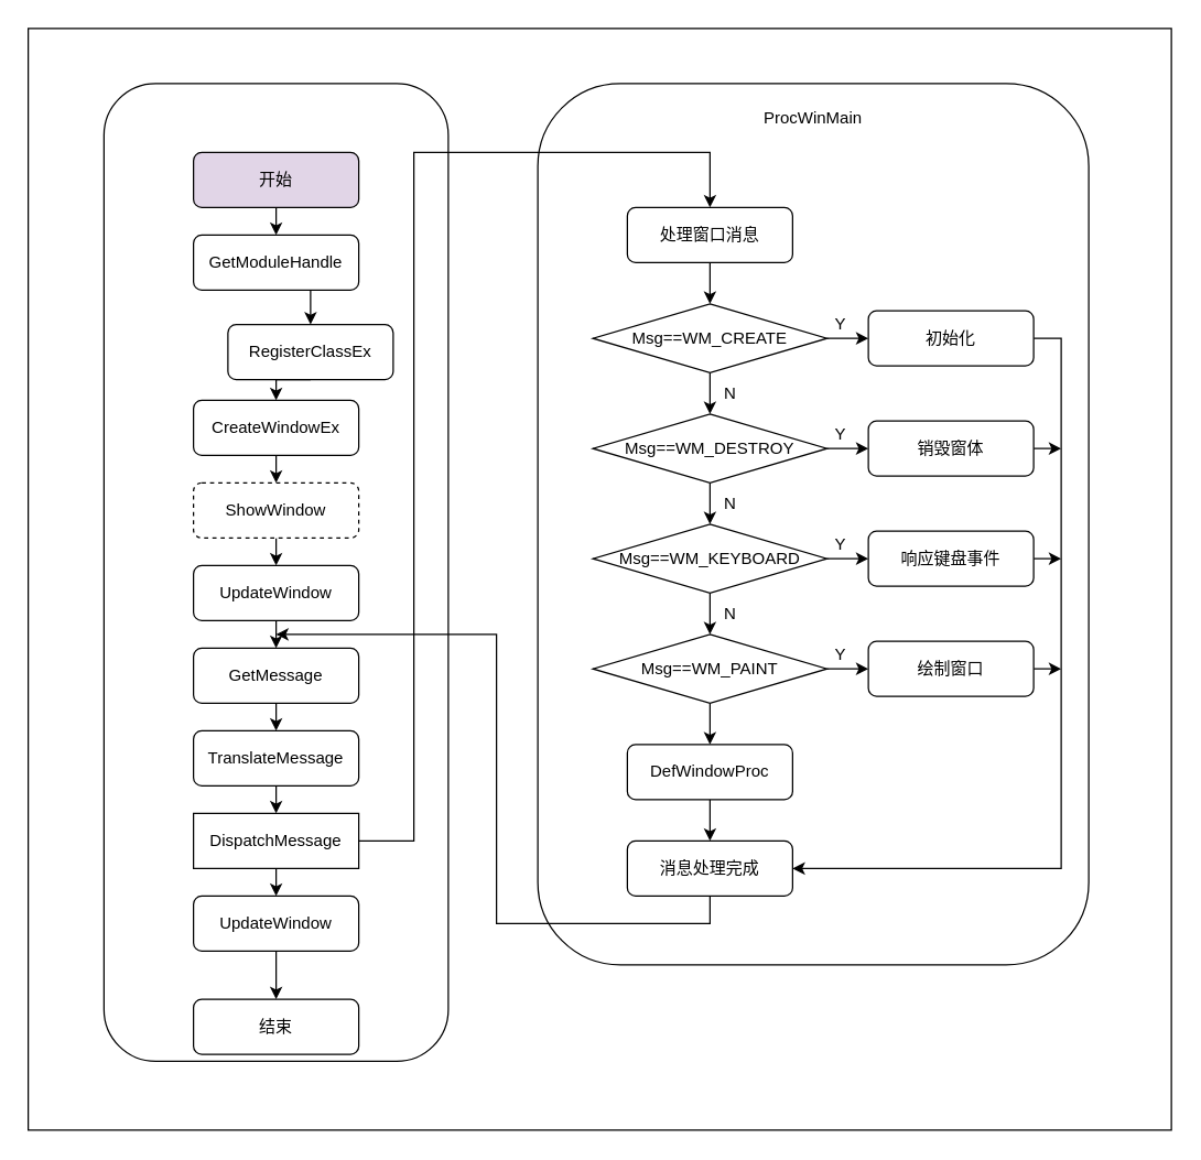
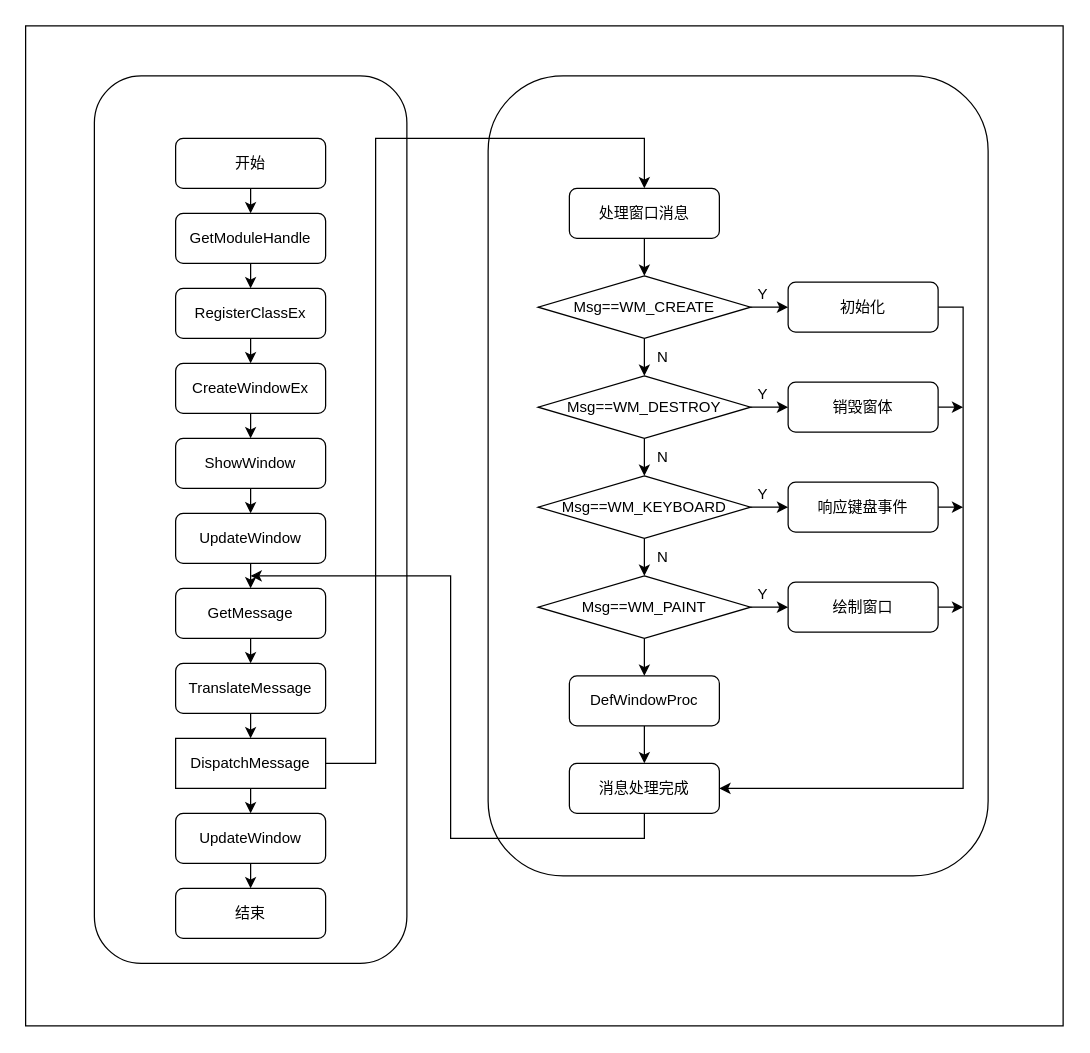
  <mxCell id="0" />
  <mxCell id="1" parent="0" />
  <mxCell id="2" value="" style="rounded=0;whiteSpace=wrap;html=1;" vertex="1" parent="1"><mxGeometry x="20" y="20" width="830" height="800" as="geometry" /></mxCell>
  <mxCell id="3" value="" style="rounded=1;whiteSpace=wrap;html=1;" vertex="1" parent="1"><mxGeometry x="390" y="60" width="400" height="640" as="geometry" /></mxCell>
  <mxCell id="4" value="" style="rounded=1;whiteSpace=wrap;html=1;" vertex="1" parent="1"><mxGeometry x="75" y="60" width="250" height="710" as="geometry" /></mxCell>
  <mxCell id="5" style="edgeStyle=orthogonalEdgeStyle;rounded=0;orthogonalLoop=1;jettySize=auto;html=1;exitX=0.5;exitY=1;exitDx=0;exitDy=0;entryX=0.5;entryY=0;entryDx=0;entryDy=0;" edge="1" parent="1" source="6" target="8"><mxGeometry relative="1" as="geometry" /></mxCell>
- <mxCell id="6" value="开始" style="rounded=1;whiteSpace=wrap;html=1;fillColor=#e1d5e7;" vertex="1" parent="1"><mxGeometry x="140" y="110" width="120" height="40" as="geometry" /></mxCell>
+ <mxCell id="6" value="开始" style="rounded=1;whiteSpace=wrap;html=1;" vertex="1" parent="1"><mxGeometry x="140" y="110" width="120" height="40" as="geometry" /></mxCell>
  <mxCell id="7" style="edgeStyle=orthogonalEdgeStyle;rounded=0;orthogonalLoop=1;jettySize=auto;html=1;exitX=0.5;exitY=1;exitDx=0;exitDy=0;entryX=0.5;entryY=0;entryDx=0;entryDy=0;" edge="1" parent="1" source="8" target="10"><mxGeometry relative="1" as="geometry" /></mxCell>
  <mxCell id="8" value="GetModuleHandle" style="rounded=1;whiteSpace=wrap;html=1;" vertex="1" parent="1"><mxGeometry x="140" y="170" width="120" height="40" as="geometry" /></mxCell>
  <mxCell id="9" style="edgeStyle=orthogonalEdgeStyle;rounded=0;orthogonalLoop=1;jettySize=auto;html=1;exitX=0.5;exitY=1;exitDx=0;exitDy=0;entryX=0.5;entryY=0;entryDx=0;entryDy=0;" edge="1" parent="1" source="10" target="12"><mxGeometry relative="1" as="geometry" /></mxCell>
- <mxCell id="10" value="RegisterClassEx" style="rounded=1;whiteSpace=wrap;html=1;" vertex="1" parent="1"><mxGeometry x="165" y="235" width="120" height="40" as="geometry" /></mxCell>
+ <mxCell id="10" value="RegisterClassEx" style="rounded=1;whiteSpace=wrap;html=1;" vertex="1" parent="1"><mxGeometry x="140" y="230" width="120" height="40" as="geometry" /></mxCell>
  <mxCell id="11" style="edgeStyle=orthogonalEdgeStyle;rounded=0;orthogonalLoop=1;jettySize=auto;html=1;exitX=0.5;exitY=1;exitDx=0;exitDy=0;entryX=0.5;entryY=0;entryDx=0;entryDy=0;" edge="1" parent="1" source="12" target="14"><mxGeometry relative="1" as="geometry" /></mxCell>
  <mxCell id="12" value="CreateWindowEx" style="rounded=1;whiteSpace=wrap;html=1;" vertex="1" parent="1"><mxGeometry x="140" y="290" width="120" height="40" as="geometry" /></mxCell>
  <mxCell id="13" style="edgeStyle=orthogonalEdgeStyle;rounded=0;orthogonalLoop=1;jettySize=auto;html=1;exitX=0.5;exitY=1;exitDx=0;exitDy=0;entryX=0.5;entryY=0;entryDx=0;entryDy=0;" edge="1" parent="1" source="14" target="16"><mxGeometry relative="1" as="geometry" /></mxCell>
- <mxCell id="14" value="ShowWindow" style="rounded=1;whiteSpace=wrap;html=1;dashed=1;" vertex="1" parent="1"><mxGeometry x="140" y="350" width="120" height="40" as="geometry" /></mxCell>
+ <mxCell id="14" value="ShowWindow" style="rounded=1;whiteSpace=wrap;html=1;" vertex="1" parent="1"><mxGeometry x="140" y="350" width="120" height="40" as="geometry" /></mxCell>
  <mxCell id="15" style="edgeStyle=orthogonalEdgeStyle;rounded=0;orthogonalLoop=1;jettySize=auto;html=1;exitX=0.5;exitY=1;exitDx=0;exitDy=0;entryX=0.5;entryY=0;entryDx=0;entryDy=0;" edge="1" parent="1" source="16" target="18"><mxGeometry relative="1" as="geometry" /></mxCell>
  <mxCell id="16" value="UpdateWindow" style="rounded=1;whiteSpace=wrap;html=1;" vertex="1" parent="1"><mxGeometry x="140" y="410" width="120" height="40" as="geometry" /></mxCell>
  <mxCell id="17" style="edgeStyle=orthogonalEdgeStyle;rounded=0;orthogonalLoop=1;jettySize=auto;html=1;exitX=0.5;exitY=1;exitDx=0;exitDy=0;entryX=0.5;entryY=0;entryDx=0;entryDy=0;" edge="1" parent="1" source="18" target="20"><mxGeometry relative="1" as="geometry" /></mxCell>
  <mxCell id="18" value="GetMessage" style="rounded=1;whiteSpace=wrap;html=1;" vertex="1" parent="1"><mxGeometry x="140" y="470" width="120" height="40" as="geometry" /></mxCell>
  <mxCell id="19" style="edgeStyle=orthogonalEdgeStyle;rounded=0;orthogonalLoop=1;jettySize=auto;html=1;exitX=0.5;exitY=1;exitDx=0;exitDy=0;entryX=0.5;entryY=0;entryDx=0;entryDy=0;" edge="1" parent="1" source="20" target="23"><mxGeometry relative="1" as="geometry" /></mxCell>
  <mxCell id="20" value="TranslateMessage" style="rounded=1;whiteSpace=wrap;html=1;" vertex="1" parent="1"><mxGeometry x="140" y="530" width="120" height="40" as="geometry" /></mxCell>
  <mxCell id="21" style="edgeStyle=orthogonalEdgeStyle;rounded=0;orthogonalLoop=1;jettySize=auto;html=1;exitX=0.5;exitY=1;exitDx=0;exitDy=0;entryX=0.5;entryY=0;entryDx=0;entryDy=0;" edge="1" parent="1" source="23" target="24"><mxGeometry relative="1" as="geometry" /></mxCell>
  <mxCell id="22" style="edgeStyle=orthogonalEdgeStyle;rounded=0;orthogonalLoop=1;jettySize=auto;html=1;exitX=1;exitY=0.5;exitDx=0;exitDy=0;entryX=0.5;entryY=0;entryDx=0;entryDy=0;" edge="1" parent="1" source="23" target="60"><mxGeometry relative="1" as="geometry"><mxPoint x="515" y="170" as="targetPoint" /><Array as="points"><mxPoint x="300" y="610" /><mxPoint x="300" y="110" /><mxPoint x="515" y="110" /></Array></mxGeometry></mxCell>
  <mxCell id="23" value="DispatchMessage" style="whiteSpace=wrap;html=1;rounded=0;" vertex="1" parent="1"><mxGeometry x="140" y="590" width="120" height="40" as="geometry" /></mxCell>
  <mxCell id="24" value="UpdateWindow" style="rounded=1;whiteSpace=wrap;html=1;" vertex="1" parent="1"><mxGeometry x="140" y="650" width="120" height="40" as="geometry" /></mxCell>
- <mxCell id="25" value="ProcWinMain" style="text;html=1;strokeColor=none;fillColor=none;align=center;verticalAlign=middle;whiteSpace=wrap;rounded=0;" vertex="1" parent="1"><mxGeometry x="560" y="70" width="60" height="30" as="geometry" /></mxCell>
  <mxCell id="26" style="edgeStyle=orthogonalEdgeStyle;rounded=0;orthogonalLoop=1;jettySize=auto;html=1;exitX=1;exitY=0.5;exitDx=0;exitDy=0;entryX=0;entryY=0.5;entryDx=0;entryDy=0;" edge="1" parent="1" source="28" target="30"><mxGeometry relative="1" as="geometry" /></mxCell>
  <mxCell id="27" style="edgeStyle=orthogonalEdgeStyle;rounded=0;orthogonalLoop=1;jettySize=auto;html=1;exitX=0.5;exitY=1;exitDx=0;exitDy=0;entryX=0.5;entryY=0;entryDx=0;entryDy=0;" edge="1" parent="1" source="28" target="33"><mxGeometry relative="1" as="geometry" /></mxCell>
  <mxCell id="28" value="Msg==WM_CREATE" style="rhombus;whiteSpace=wrap;html=1;" vertex="1" parent="1"><mxGeometry x="430" y="220" width="170" height="50" as="geometry" /></mxCell>
  <mxCell id="29" style="edgeStyle=orthogonalEdgeStyle;rounded=0;orthogonalLoop=1;jettySize=auto;html=1;exitX=1;exitY=0.5;exitDx=0;exitDy=0;entryX=1;entryY=0.5;entryDx=0;entryDy=0;" edge="1" parent="1" source="30" target="58"><mxGeometry relative="1" as="geometry" /></mxCell>
  <mxCell id="30" value="初始化" style="rounded=1;whiteSpace=wrap;html=1;" vertex="1" parent="1"><mxGeometry x="630" y="225" width="120" height="40" as="geometry" /></mxCell>
  <mxCell id="31" value="Y" style="text;html=1;strokeColor=none;fillColor=none;align=center;verticalAlign=middle;whiteSpace=wrap;rounded=0;" vertex="1" parent="1"><mxGeometry x="580" y="220" width="60" height="30" as="geometry" /></mxCell>
  <mxCell id="32" style="edgeStyle=orthogonalEdgeStyle;rounded=0;orthogonalLoop=1;jettySize=auto;html=1;exitX=0.5;exitY=1;exitDx=0;exitDy=0;entryX=0.5;entryY=0;entryDx=0;entryDy=0;" edge="1" parent="1" source="33" target="41"><mxGeometry relative="1" as="geometry" /></mxCell>
  <mxCell id="33" value="Msg==WM_DESTROY" style="rhombus;whiteSpace=wrap;html=1;" vertex="1" parent="1"><mxGeometry x="430" y="300" width="170" height="50" as="geometry" /></mxCell>
  <mxCell id="34" value="N" style="text;html=1;strokeColor=none;fillColor=none;align=center;verticalAlign=middle;whiteSpace=wrap;rounded=0;" vertex="1" parent="1"><mxGeometry x="500" y="270" width="60" height="30" as="geometry" /></mxCell>
  <mxCell id="35" style="edgeStyle=orthogonalEdgeStyle;rounded=0;orthogonalLoop=1;jettySize=auto;html=1;exitX=1;exitY=0.5;exitDx=0;exitDy=0;entryX=0;entryY=0.5;entryDx=0;entryDy=0;" edge="1" parent="1" target="37"><mxGeometry relative="1" as="geometry"><mxPoint x="600" y="325" as="sourcePoint" /></mxGeometry></mxCell>
  <mxCell id="36" style="edgeStyle=orthogonalEdgeStyle;rounded=0;orthogonalLoop=1;jettySize=auto;html=1;exitX=1;exitY=0.5;exitDx=0;exitDy=0;" edge="1" parent="1" source="37"><mxGeometry relative="1" as="geometry"><mxPoint x="770" y="325" as="targetPoint" /></mxGeometry></mxCell>
  <mxCell id="37" value="销毁窗体" style="rounded=1;whiteSpace=wrap;html=1;" vertex="1" parent="1"><mxGeometry x="630" y="305" width="120" height="40" as="geometry" /></mxCell>
  <mxCell id="38" value="Y" style="text;html=1;strokeColor=none;fillColor=none;align=center;verticalAlign=middle;whiteSpace=wrap;rounded=0;" vertex="1" parent="1"><mxGeometry x="580" y="300" width="60" height="30" as="geometry" /></mxCell>
  <mxCell id="39" style="edgeStyle=orthogonalEdgeStyle;rounded=0;orthogonalLoop=1;jettySize=auto;html=1;exitX=1;exitY=0.5;exitDx=0;exitDy=0;entryX=0;entryY=0.5;entryDx=0;entryDy=0;" edge="1" parent="1" source="41" target="43"><mxGeometry relative="1" as="geometry" /></mxCell>
  <mxCell id="40" style="edgeStyle=orthogonalEdgeStyle;rounded=0;orthogonalLoop=1;jettySize=auto;html=1;exitX=0.5;exitY=1;exitDx=0;exitDy=0;entryX=0.5;entryY=0;entryDx=0;entryDy=0;" edge="1" parent="1" source="41" target="46"><mxGeometry relative="1" as="geometry" /></mxCell>
  <mxCell id="41" value="Msg==WM_KEYBOARD" style="rhombus;whiteSpace=wrap;html=1;" vertex="1" parent="1"><mxGeometry x="430" y="380" width="170" height="50" as="geometry" /></mxCell>
  <mxCell id="42" style="edgeStyle=orthogonalEdgeStyle;rounded=0;orthogonalLoop=1;jettySize=auto;html=1;exitX=1;exitY=0.5;exitDx=0;exitDy=0;" edge="1" parent="1" source="43"><mxGeometry relative="1" as="geometry"><mxPoint x="770" y="405" as="targetPoint" /></mxGeometry></mxCell>
  <mxCell id="43" value="响应键盘事件" style="rounded=1;whiteSpace=wrap;html=1;" vertex="1" parent="1"><mxGeometry x="630" y="385" width="120" height="40" as="geometry" /></mxCell>
  <mxCell id="44" value="Y" style="text;html=1;strokeColor=none;fillColor=none;align=center;verticalAlign=middle;whiteSpace=wrap;rounded=0;" vertex="1" parent="1"><mxGeometry x="580" y="380" width="60" height="30" as="geometry" /></mxCell>
  <mxCell id="45" style="edgeStyle=orthogonalEdgeStyle;rounded=0;orthogonalLoop=1;jettySize=auto;html=1;exitX=0.5;exitY=1;exitDx=0;exitDy=0;entryX=0.5;entryY=0;entryDx=0;entryDy=0;" edge="1" parent="1" source="46" target="53"><mxGeometry relative="1" as="geometry" /></mxCell>
  <mxCell id="46" value="Msg==WM_PAINT" style="rhombus;whiteSpace=wrap;html=1;" vertex="1" parent="1"><mxGeometry x="430" y="460" width="170" height="50" as="geometry" /></mxCell>
  <mxCell id="47" value="N" style="text;html=1;strokeColor=none;fillColor=none;align=center;verticalAlign=middle;whiteSpace=wrap;rounded=0;" vertex="1" parent="1"><mxGeometry x="500" y="430" width="60" height="30" as="geometry" /></mxCell>
  <mxCell id="48" style="edgeStyle=orthogonalEdgeStyle;rounded=0;orthogonalLoop=1;jettySize=auto;html=1;exitX=1;exitY=0.5;exitDx=0;exitDy=0;entryX=0;entryY=0.5;entryDx=0;entryDy=0;" edge="1" parent="1" target="50"><mxGeometry relative="1" as="geometry"><mxPoint x="600" y="485" as="sourcePoint" /></mxGeometry></mxCell>
  <mxCell id="49" style="edgeStyle=orthogonalEdgeStyle;rounded=0;orthogonalLoop=1;jettySize=auto;html=1;exitX=1;exitY=0.5;exitDx=0;exitDy=0;" edge="1" parent="1" source="50"><mxGeometry relative="1" as="geometry"><mxPoint x="770" y="485" as="targetPoint" /></mxGeometry></mxCell>
  <mxCell id="50" value="绘制窗口" style="rounded=1;whiteSpace=wrap;html=1;" vertex="1" parent="1"><mxGeometry x="630" y="465" width="120" height="40" as="geometry" /></mxCell>
  <mxCell id="51" value="Y" style="text;html=1;strokeColor=none;fillColor=none;align=center;verticalAlign=middle;whiteSpace=wrap;rounded=0;" vertex="1" parent="1"><mxGeometry x="580" y="460" width="60" height="30" as="geometry" /></mxCell>
  <mxCell id="52" value="N" style="text;html=1;strokeColor=none;fillColor=none;align=center;verticalAlign=middle;whiteSpace=wrap;rounded=0;" vertex="1" parent="1"><mxGeometry x="500" y="350" width="60" height="30" as="geometry" /></mxCell>
  <mxCell id="53" value="DefWindowProc" style="rounded=1;whiteSpace=wrap;html=1;" vertex="1" parent="1"><mxGeometry x="455" y="540" width="120" height="40" as="geometry" /></mxCell>
  <mxCell id="54" style="edgeStyle=orthogonalEdgeStyle;rounded=0;orthogonalLoop=1;jettySize=auto;html=1;exitX=0.5;exitY=1;exitDx=0;exitDy=0;entryX=0.5;entryY=0;entryDx=0;entryDy=0;" edge="1" parent="1" target="55"><mxGeometry relative="1" as="geometry"><mxPoint x="200" y="690" as="sourcePoint" /></mxGeometry></mxCell>
- <mxCell id="55" value="结束" style="rounded=1;whiteSpace=wrap;html=1;" vertex="1" parent="1"><mxGeometry x="140" y="725" width="120" height="40" as="geometry" /></mxCell>
+ <mxCell id="55" value="结束" style="rounded=1;whiteSpace=wrap;html=1;" vertex="1" parent="1"><mxGeometry x="140" y="710" width="120" height="40" as="geometry" /></mxCell>
  <mxCell id="56" style="edgeStyle=orthogonalEdgeStyle;rounded=0;orthogonalLoop=1;jettySize=auto;html=1;exitX=0.5;exitY=1;exitDx=0;exitDy=0;entryX=0.5;entryY=0;entryDx=0;entryDy=0;" edge="1" parent="1" target="58"><mxGeometry relative="1" as="geometry"><mxPoint x="515" y="580" as="sourcePoint" /></mxGeometry></mxCell>
  <mxCell id="57" style="edgeStyle=orthogonalEdgeStyle;rounded=0;orthogonalLoop=1;jettySize=auto;html=1;exitX=0.5;exitY=1;exitDx=0;exitDy=0;" edge="1" parent="1" source="58"><mxGeometry relative="1" as="geometry"><mxPoint x="200" y="460" as="targetPoint" /><Array as="points"><mxPoint x="515" y="670" /><mxPoint x="360" y="670" /><mxPoint x="360" y="460" /></Array></mxGeometry></mxCell>
  <mxCell id="58" value="消息处理完成" style="rounded=1;whiteSpace=wrap;html=1;" vertex="1" parent="1"><mxGeometry x="455" y="610" width="120" height="40" as="geometry" /></mxCell>
  <mxCell id="59" style="edgeStyle=orthogonalEdgeStyle;rounded=0;orthogonalLoop=1;jettySize=auto;html=1;exitX=0.5;exitY=1;exitDx=0;exitDy=0;entryX=0.5;entryY=0;entryDx=0;entryDy=0;" edge="1" parent="1" source="60" target="28"><mxGeometry relative="1" as="geometry" /></mxCell>
  <mxCell id="60" value="处理窗口消息" style="rounded=1;whiteSpace=wrap;html=1;" vertex="1" parent="1"><mxGeometry x="455" y="150" width="120" height="40" as="geometry" /></mxCell>
